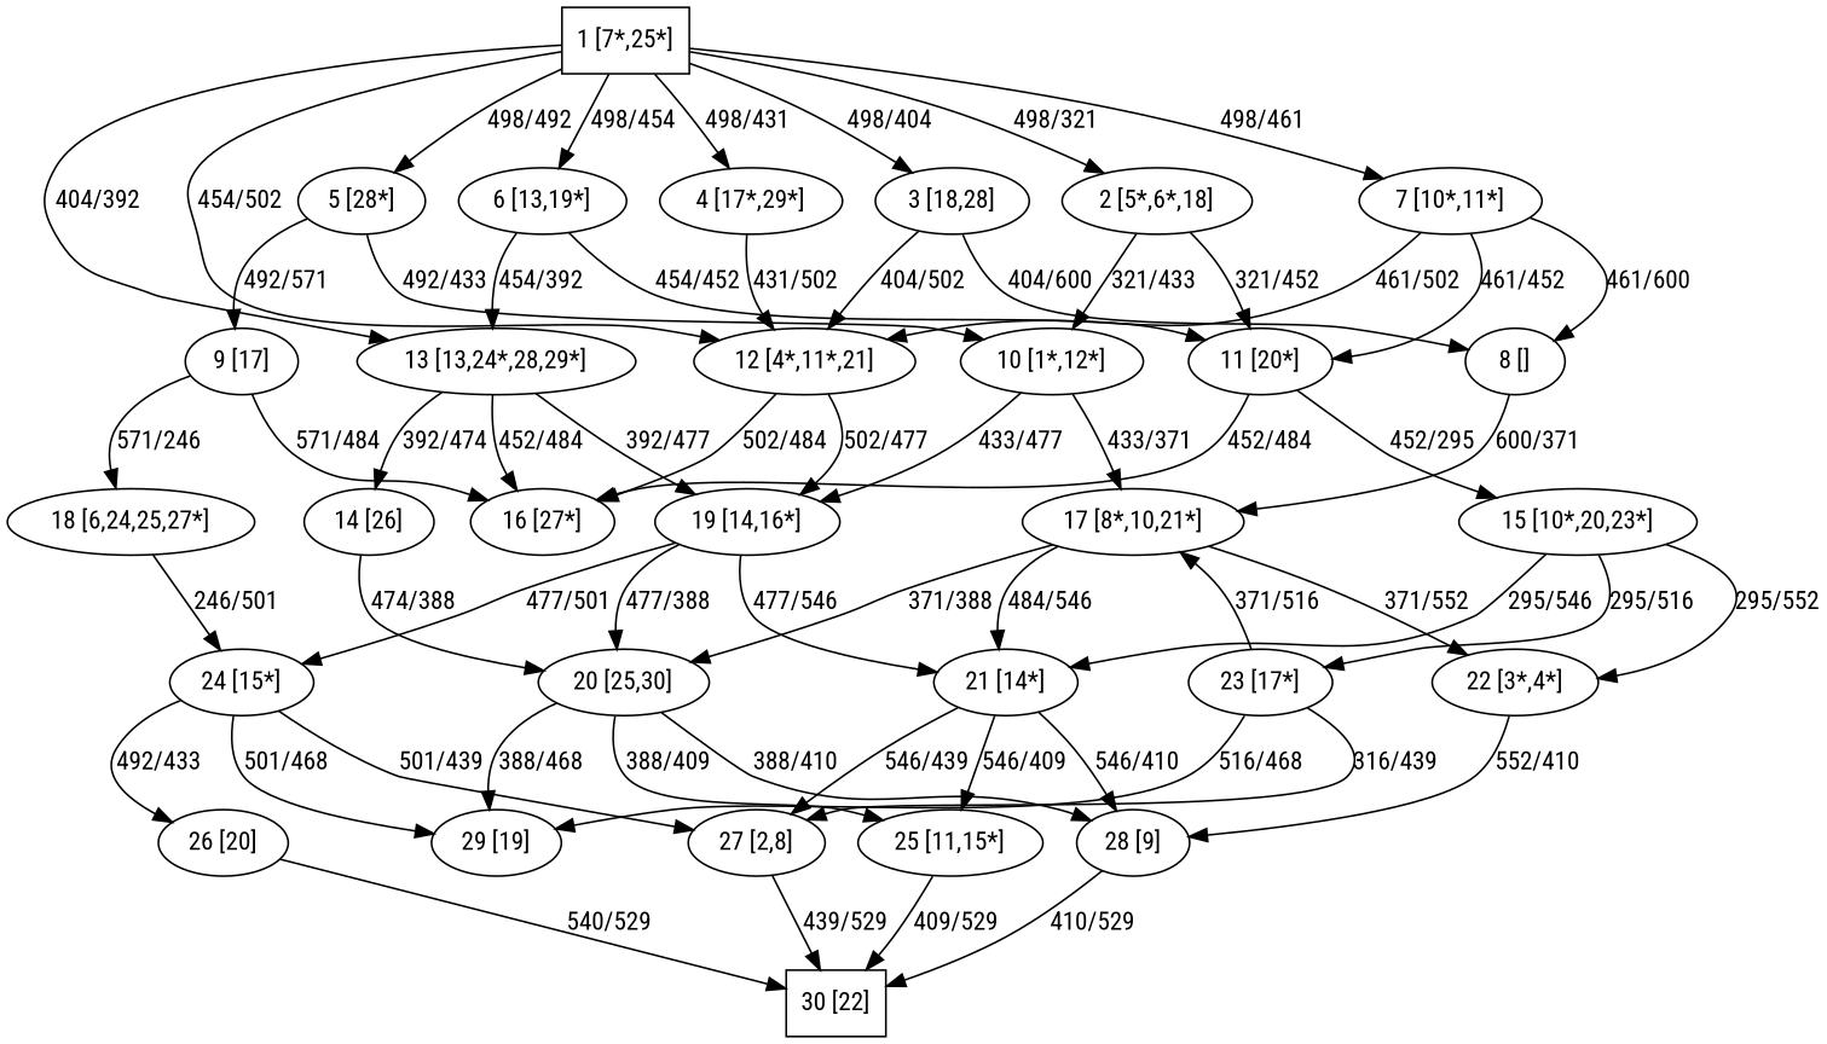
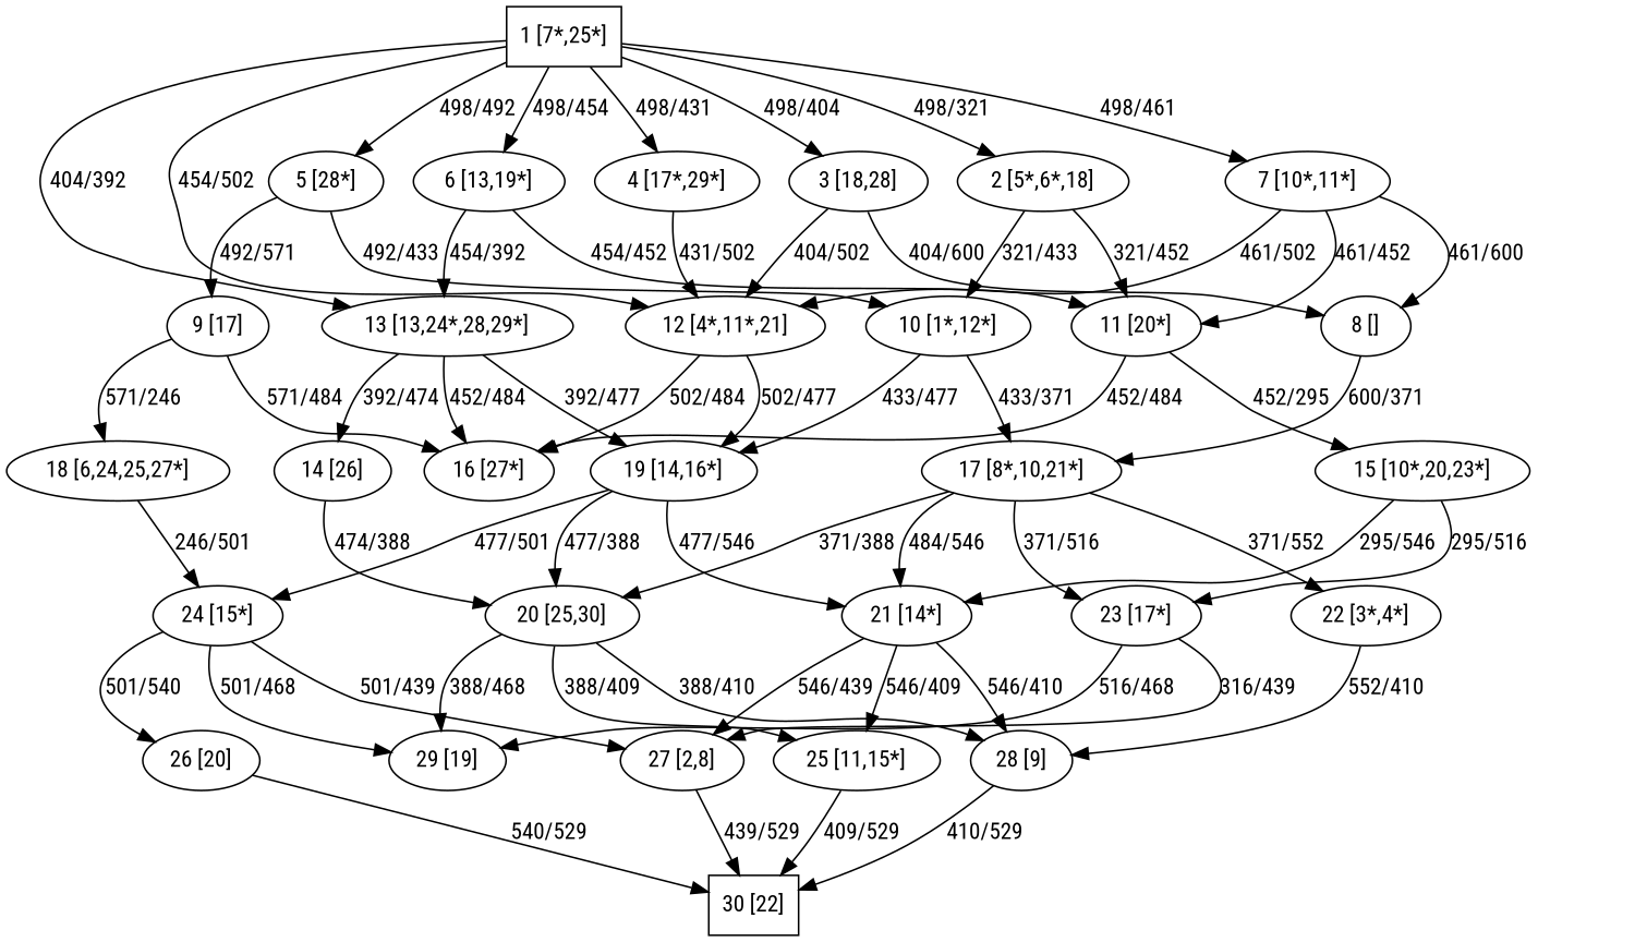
  strict digraph {
    fontname="Roboto Condensed"
    rankdir=UD
    node [fontname="Roboto Condensed"]
    edge [fontname="Roboto Condensed"]
    n1 [label="1 [7*,25*]" shape=box]
    n2 [label="2 [5*,6*,18]"]
    n3 [label="3 [18,28]"]
    n4 [label="4 [17*,29*]"]
    n5 [label="5 [28*]"]
    n6 [label="6 [13,19*]"]
    n7 [label="7 [10*,11*]"]
    n8 [label="12 [4*,11*,21]"]
    n9 [label="13 [13,24*,28,29*]"]
    n10 [label="10 [1*,12*]"]
    n11 [label="11 [20*]"]
    n12 [label="8 []"]
    n13 [label="9 [17]"]
    n14 [label="17 [8*,10,21*]"]
    n15 [label="19 [14,16*]"]
    n16 [label="16 [27*]"]
    n17 [label="15 [10*,20,23*]"]
    n18 [label="14 [26]"]
    n19 [label="18 [6,24,25,27*]"]
    n20 [label="20 [25,30]"]
    n21 [label="21 [14*]"]
    n22 [label="22 [3*,4*]"]
    n23 [label="23 [17*]"]
    n24 [label="24 [15*]"]
    n25 [label="25 [11,15*]"]
    n26 [label="28 [9]"]
    n27 [label="29 [19]"]
    n28 [label="27 [2,8]"]
    n29 [label="26 [20]"]
    n30 [label="30 [22]" shape=box]
    n1 -> n2 [label="498/321"]
    n1 -> n3 [label="498/404"]
    n1 -> n4 [label="498/431"]
    n1 -> n5 [label="498/492"]
    n1 -> n6 [label="498/454"]
    n1 -> n7 [label="498/461"]
    n1 -> n8 [label="454/502"]
    n1 -> n9 [label="404/392"]
    n2 -> n10 [label="321/433"]
    n2 -> n11 [label="321/452"]
    n3 -> n8 [label="404/502"]
    n3 -> n12 [label="404/600"]
    n4 -> n8 [label="431/502"]
    n5 -> n10 [label="492/433"]
    n5 -> n13 [label="492/571"]
    n6 -> n9 [label="454/392"]
    n6 -> n11 [label="454/452"]
    n7 -> n8 [label="461/502"]
    n7 -> n11 [label="461/452"]
    n7 -> n12 [label="461/600"]
    n8 -> n15 [label="502/477"]
    n8 -> n16 [label="502/484"]
    n9 -> n15 [label="392/477"]
    n9 -> n16 [label="452/484"]
    n9 -> n18 [label="392/474"]
    n10 -> n14 [label="433/371"]
    n10 -> n15 [label="433/477"]
    n11 -> n16 [label="452/484"]
    n11 -> n17 [label="452/295"]
    n12 -> n14 [label="600/371"]
    n13 -> n16 [label="571/484"]
    n13 -> n19 [label="571/246"]
    n14 -> n20 [label="371/388"]
    n14 -> n21 [label="484/546"]
    n14 -> n22 [label="371/552"]
-   n23 -> n14 [label="371/516"]
+   n14 -> n23 [label="371/516"]
    n15 -> n20 [label="477/388"]
    n15 -> n21 [label="477/546"]
    n15 -> n24 [label="477/501"]
    n17 -> n21 [label="295/546"]
-   n17 -> n22 [label="295/552"]
    n17 -> n23 [label="295/516"]
    n18 -> n20 [label="474/388"]
    n19 -> n24 [label="246/501"]
    n20 -> n25 [label="388/409"]
    n20 -> n26 [label="388/410"]
    n20 -> n27 [label="388/468"]
    n21 -> n25 [label="546/409"]
    n21 -> n26 [label="546/410"]
    n21 -> n28 [label="546/439"]
    n22 -> n26 [label="552/410"]
    n23 -> n27 [label="516/468"]
    n23 -> n28 [label="316/439"]
    n24 -> n27 [label="501/468"]
    n24 -> n28 [label="501/439"]
-   n24 -> n29 [label="492/433"]
+   n24 -> n29 [label="501/540"]
    n25 -> n30 [label="409/529"]
    n26 -> n30 [label="410/529"]
    n28 -> n30 [label="439/529"]
    n29 -> n30 [label="540/529"]
  }
